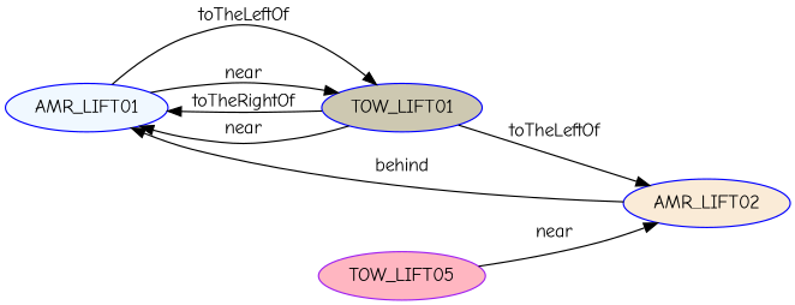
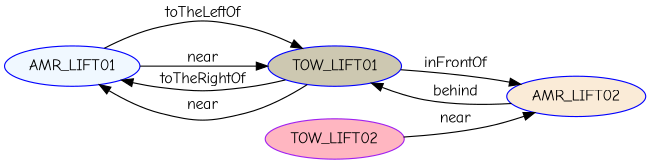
  digraph {
    fontname="Comic Neue"
    rankdir=LR
    node [color=blue fontname="Comic Neue" style=filled]
    edge [color=black fontname="Comic Neue" style=filled]
    n1 [fillcolor=aliceblue label=AMR_LIFT01]
    n2 [fillcolor=cornsilk3 label=TOW_LIFT01]
    n3 [fillcolor=antiquewhite label=AMR_LIFT02]
-   n4 [color=purple fillcolor=lightpink label=TOW_LIFT05]
+   n4 [color=purple fillcolor=lightpink label=TOW_LIFT02]
    n1 -> n2 [label=toTheLeftOf]
    n1 -> n2 [label=near]
    n2 -> n1 [label=toTheRightOf]
    n2 -> n1 [label=near]
-   n2 -> n3 [label=toTheLeftOf]
-   n3 -> n1 [label=behind]
+   n2 -> n3 [label=inFrontOf]
+   n3 -> n2 [label=behind]
    n4 -> n3 [label=near]
  }
